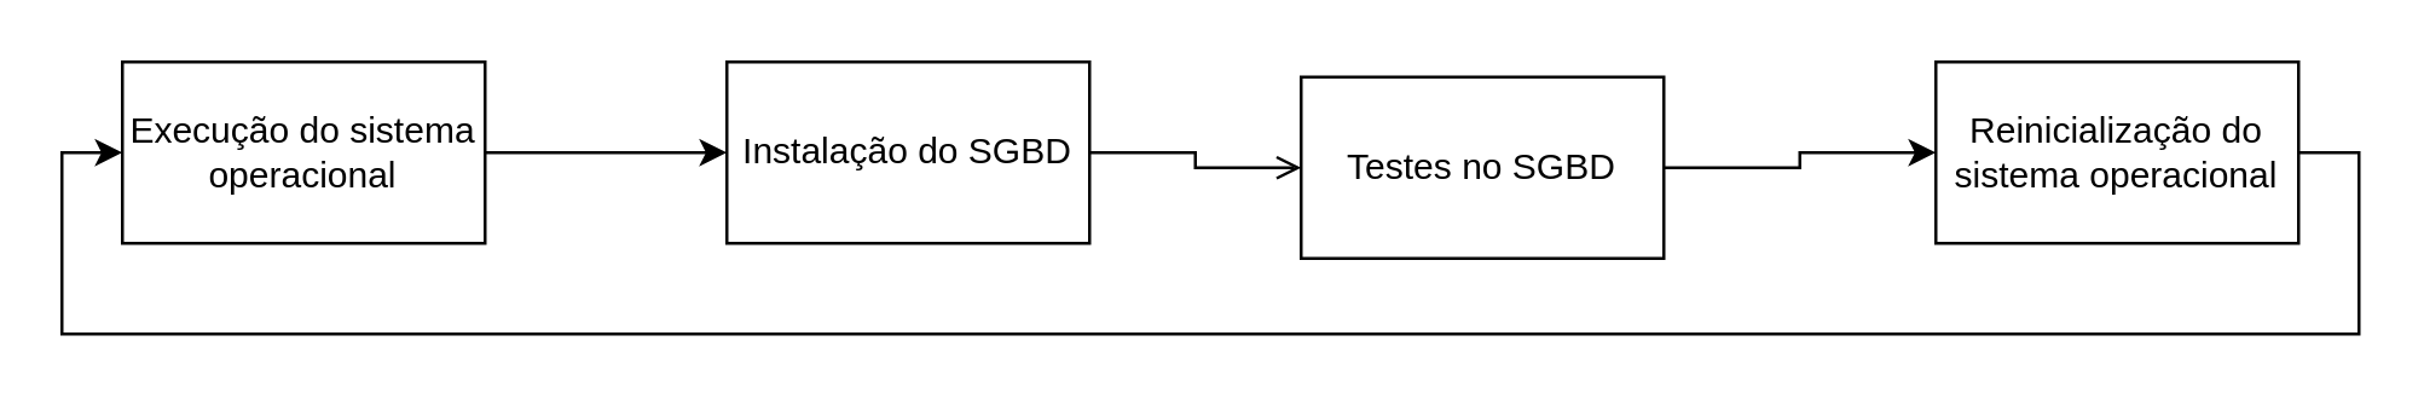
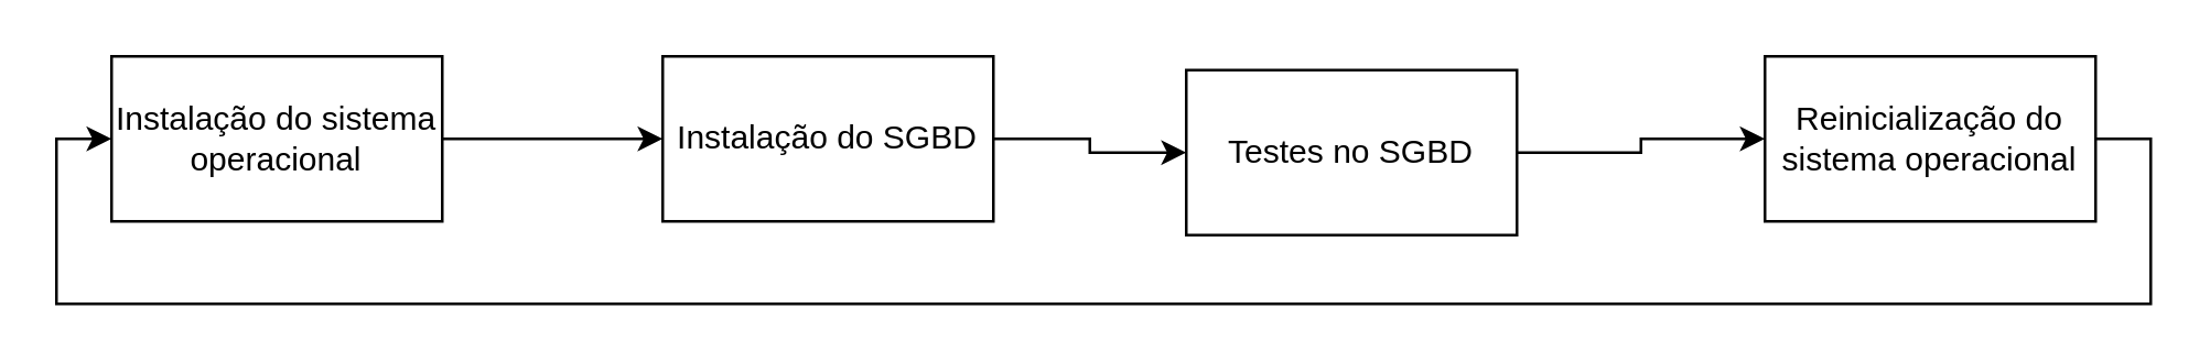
  <mxCell id="0" />
  <mxCell id="1" parent="0" />
- <mxCell id="2" style="edgeStyle=orthogonalEdgeStyle;rounded=0;orthogonalLoop=1;jettySize=auto;html=1;endArrow=open;" edge="1" parent="1" source="3" target="7"><mxGeometry relative="1" as="geometry" /></mxCell>
+ <mxCell id="2" style="edgeStyle=orthogonalEdgeStyle;rounded=0;orthogonalLoop=1;jettySize=auto;html=1;" edge="1" parent="1" source="3" target="7"><mxGeometry relative="1" as="geometry" /></mxCell>
  <mxCell id="3" value="Instalação do SGBD" style="rounded=0;whiteSpace=wrap;html=1;fillColor=none;" vertex="1" parent="1"><mxGeometry x="240" y="20" width="120" height="60" as="geometry" /></mxCell>
  <mxCell id="4" style="edgeStyle=orthogonalEdgeStyle;rounded=0;orthogonalLoop=1;jettySize=auto;html=1;" edge="1" parent="1" source="5" target="3"><mxGeometry relative="1" as="geometry" /></mxCell>
- <mxCell id="5" value="Execução do sistema operacional" style="rounded=0;whiteSpace=wrap;html=1;fillColor=none;" vertex="1" parent="1"><mxGeometry x="40" y="20" width="120" height="60" as="geometry" /></mxCell>
+ <mxCell id="5" value="Instalação do sistema operacional" style="rounded=0;whiteSpace=wrap;html=1;fillColor=none;" vertex="1" parent="1"><mxGeometry x="40" y="20" width="120" height="60" as="geometry" /></mxCell>
  <mxCell id="6" style="edgeStyle=orthogonalEdgeStyle;rounded=0;orthogonalLoop=1;jettySize=auto;html=1;exitX=1;exitY=0.5;exitDx=0;exitDy=0;" edge="1" parent="1" source="7" target="9"><mxGeometry relative="1" as="geometry" /></mxCell>
  <mxCell id="7" value="Testes no SGBD" style="rounded=0;whiteSpace=wrap;html=1;fillColor=none;" vertex="1" parent="1"><mxGeometry x="430" y="25" width="120" height="60" as="geometry" /></mxCell>
  <mxCell id="8" style="edgeStyle=orthogonalEdgeStyle;rounded=0;orthogonalLoop=1;jettySize=auto;html=1;entryX=0;entryY=0.5;entryDx=0;entryDy=0;exitX=1;exitY=0.5;exitDx=0;exitDy=0;" edge="1" parent="1" source="9" target="5"><mxGeometry relative="1" as="geometry"><Array as="points"><mxPoint x="780" y="50" /><mxPoint x="780" y="110" /><mxPoint x="20" y="110" /><mxPoint x="20" y="50" /></Array></mxGeometry></mxCell>
  <mxCell id="9" value="Reinicialização do sistema operacional" style="rounded=0;whiteSpace=wrap;html=1;fillColor=none;" vertex="1" parent="1"><mxGeometry x="640" y="20" width="120" height="60" as="geometry" /></mxCell>
